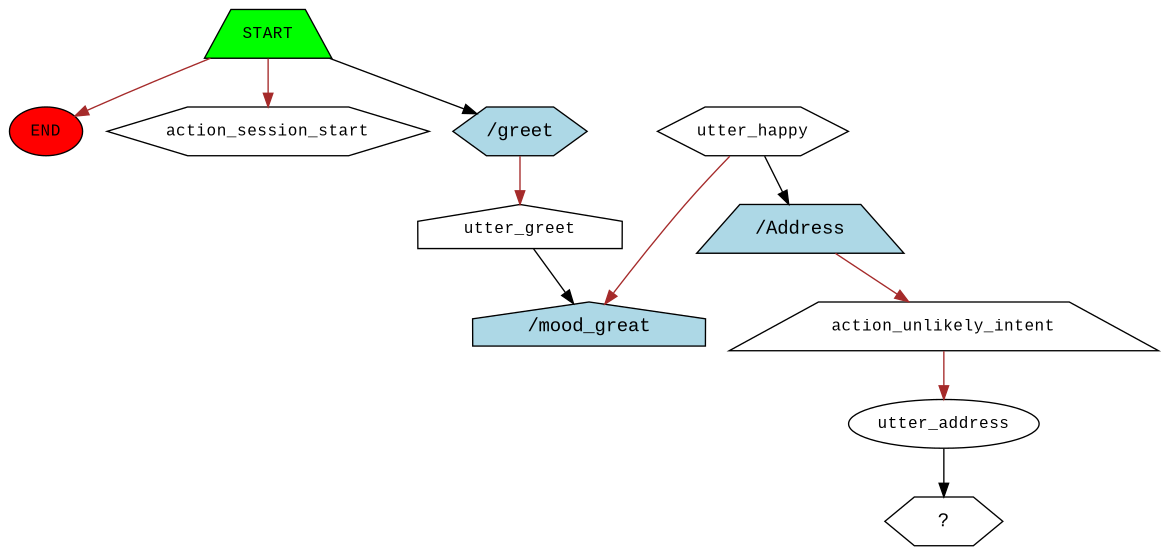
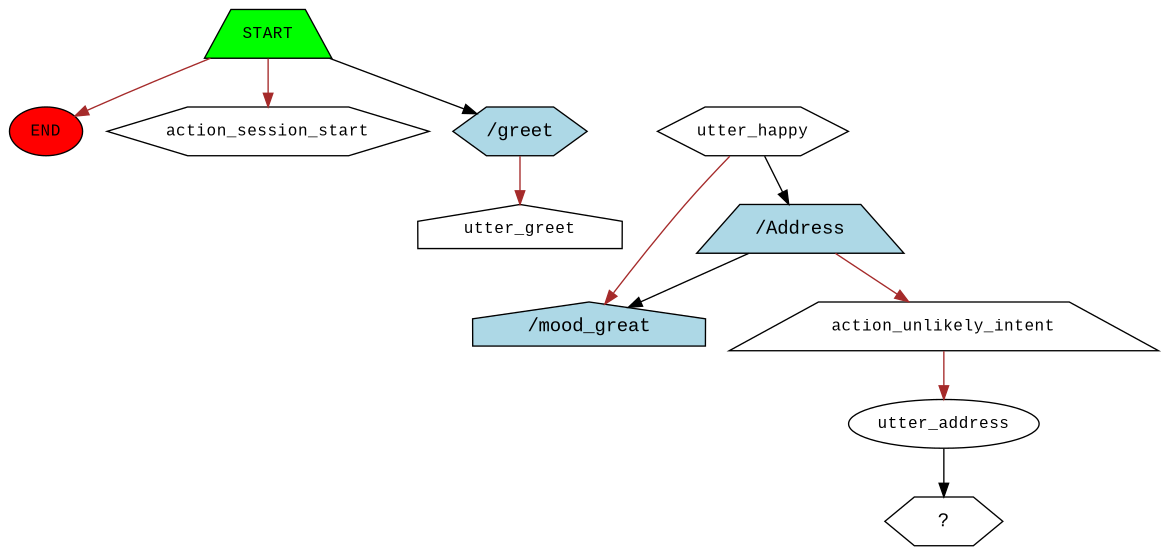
  digraph {
    fontname="Liberation Mono"
    node [fontname="Liberation Mono" fontsize=12 shape=hexagon]
    edge [color=brown fontname="Liberation Mono"]
    n1 [fillcolor=green label=START shape=trapezium style=filled]
    n2 [fillcolor=red label=END shape=ellipse style=filled]
    n3 [label=action_session_start]
    n4 [fillcolor=lightblue label="/greet" style=filled fontsize=""]
    n5 [label=utter_greet shape=house]
    n6 [fillcolor=lightblue label="/mood_great" shape=house style=filled fontsize=""]
    n7 [label=utter_happy]
    n8 [fillcolor=lightblue label="/Address" shape=trapezium style=filled fontsize=""]
    n9 [label=action_unlikely_intent shape=trapezium]
    n10 [label=utter_address shape=ellipse]
    n11 [label="  ?  " fontsize=""]
    n1 -> n2
    n1 -> n3
    n1 -> n4 [color=black]
    n4 -> n5
-   n5 -> n6 [color=black]
+   n8 -> n6 [color=black]
    n7 -> n6
    n7 -> n8 [color=black]
    n8 -> n9
    n9 -> n10
    n10 -> n11 [color=black]
  }
